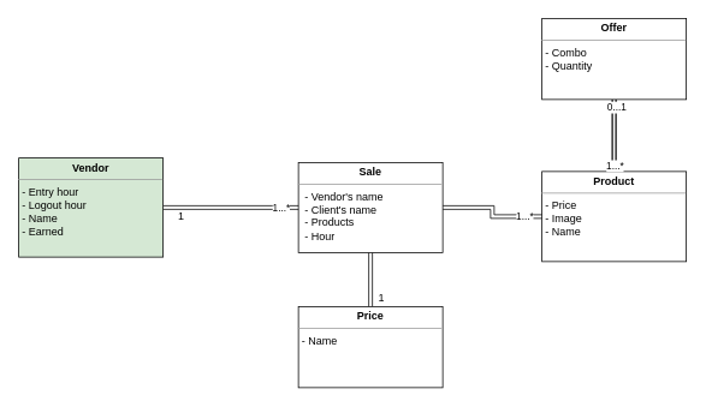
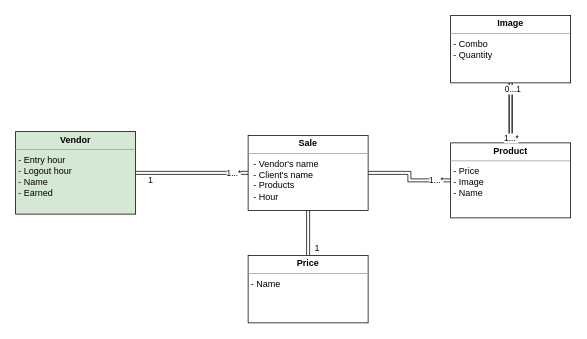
  <mxCell id="0" />
  <mxCell id="1" parent="0" />
  <mxCell id="2" style="edgeStyle=orthogonalEdgeStyle;rounded=0;orthogonalLoop=1;jettySize=auto;html=1;entryX=0.5;entryY=1;entryDx=0;entryDy=0;shape=link;" edge="1" parent="1" source="3" target="8"><mxGeometry relative="1" as="geometry" /></mxCell>
  <mxCell id="3" value="&lt;p style=&quot;margin:0px;margin-top:4px;text-align:center;&quot;&gt;&lt;b&gt;Price&lt;/b&gt;&lt;/p&gt;&lt;hr size=&quot;1&quot;&gt;&lt;p style=&quot;margin:0px;margin-left:4px;&quot;&gt;- Name&lt;/p&gt;&lt;p style=&quot;margin:0px;margin-left:4px;&quot;&gt;&lt;br&gt;&lt;/p&gt;" style="verticalAlign=top;align=left;overflow=fill;fontSize=12;fontFamily=Helvetica;html=1;" vertex="1" parent="1"><mxGeometry x="330" y="340" width="160" height="90" as="geometry" /></mxCell>
  <mxCell id="4" value="" style="edgeStyle=orthogonalEdgeStyle;shape=link;rounded=0;orthogonalLoop=1;jettySize=auto;html=1;" edge="1" parent="1" source="5" target="12"><mxGeometry relative="1" as="geometry" /></mxCell>
  <mxCell id="5" value="&lt;p style=&quot;margin:0px;margin-top:4px;text-align:center;&quot;&gt;&lt;b&gt;Product&lt;/b&gt;&lt;/p&gt;&lt;hr size=&quot;1&quot;&gt;&lt;p style=&quot;margin:0px;margin-left:4px;&quot;&gt;- Price&lt;/p&gt;&lt;p style=&quot;margin:0px;margin-left:4px;&quot;&gt;- Image&lt;/p&gt;&lt;p style=&quot;margin:0px;margin-left:4px;&quot;&gt;- Name&lt;/p&gt;" style="verticalAlign=top;align=left;overflow=fill;fontSize=12;fontFamily=Helvetica;html=1;" vertex="1" parent="1"><mxGeometry x="600" y="190" width="160" height="100" as="geometry" /></mxCell>
  <mxCell id="6" style="edgeStyle=orthogonalEdgeStyle;rounded=0;orthogonalLoop=1;jettySize=auto;html=1;entryX=0;entryY=0.5;entryDx=0;entryDy=0;shape=link;" edge="1" parent="1" source="8" target="5"><mxGeometry relative="1" as="geometry" /></mxCell>
  <mxCell id="7" value="1...*" style="edgeLabel;html=1;align=center;verticalAlign=middle;resizable=0;points=[];" vertex="1" connectable="0" parent="6"><mxGeometry x="0.666" y="1" relative="1" as="geometry"><mxPoint as="offset" /></mxGeometry></mxCell>
  <mxCell id="8" value="&lt;p style=&quot;margin:0px;margin-top:4px;text-align:center;&quot;&gt;&lt;b&gt;Sale&lt;/b&gt;&lt;/p&gt;&lt;hr size=&quot;1&quot;&gt;&lt;p style=&quot;margin:0px;margin-left:4px;&quot;&gt;&amp;nbsp;- Vendor's name&lt;/p&gt;&lt;p style=&quot;margin:0px;margin-left:4px;&quot;&gt;&amp;nbsp;- Client's name&lt;/p&gt;&lt;p style=&quot;margin:0px;margin-left:4px;&quot;&gt;&amp;nbsp;- Products&lt;/p&gt;&lt;p style=&quot;margin:0px;margin-left:4px;&quot;&gt;&amp;nbsp;- Hour&lt;/p&gt;" style="verticalAlign=top;align=left;overflow=fill;fontSize=12;fontFamily=Helvetica;html=1;" vertex="1" parent="1"><mxGeometry x="330" y="180" width="160" height="100" as="geometry" /></mxCell>
  <mxCell id="9" style="edgeStyle=orthogonalEdgeStyle;rounded=0;orthogonalLoop=1;jettySize=auto;html=1;shape=link;" edge="1" parent="1" source="12" target="5"><mxGeometry relative="1" as="geometry" /></mxCell>
  <mxCell id="10" value="0...1" style="edgeLabel;html=1;align=center;verticalAlign=middle;resizable=0;points=[];" vertex="1" connectable="0" parent="9"><mxGeometry x="-0.808" y="2" relative="1" as="geometry"><mxPoint as="offset" /></mxGeometry></mxCell>
  <mxCell id="11" value="1...*" style="edgeLabel;html=1;align=center;verticalAlign=middle;resizable=0;points=[];" vertex="1" connectable="0" parent="9"><mxGeometry x="0.84" y="2" relative="1" as="geometry"><mxPoint x="-2" y="-1" as="offset" /></mxGeometry></mxCell>
- <mxCell id="12" value="&lt;p style=&quot;margin:0px;margin-top:4px;text-align:center;&quot;&gt;&lt;b&gt;Offer&lt;/b&gt;&lt;/p&gt;&lt;hr size=&quot;1&quot;&gt;&lt;p style=&quot;margin:0px;margin-left:4px;&quot;&gt;- Combo&lt;/p&gt;&lt;p style=&quot;margin:0px;margin-left:4px;&quot;&gt;- Quantity&lt;/p&gt;&lt;p style=&quot;margin:0px;margin-left:4px;&quot;&gt;&lt;br&gt;&lt;/p&gt;" style="verticalAlign=top;align=left;overflow=fill;fontSize=12;fontFamily=Helvetica;html=1;" vertex="1" parent="1"><mxGeometry x="600" y="20" width="160" height="90" as="geometry" /></mxCell>
+ <mxCell id="12" value="&lt;p style=&quot;margin:0px;margin-top:4px;text-align:center;&quot;&gt;&lt;b&gt;Image&lt;/b&gt;&lt;/p&gt;&lt;hr size=&quot;1&quot;&gt;&lt;p style=&quot;margin:0px;margin-left:4px;&quot;&gt;- Combo&lt;/p&gt;&lt;p style=&quot;margin:0px;margin-left:4px;&quot;&gt;- Quantity&lt;/p&gt;&lt;p style=&quot;margin:0px;margin-left:4px;&quot;&gt;&lt;br&gt;&lt;/p&gt;" style="verticalAlign=top;align=left;overflow=fill;fontSize=12;fontFamily=Helvetica;html=1;" vertex="1" parent="1"><mxGeometry x="600" y="20" width="160" height="90" as="geometry" /></mxCell>
  <mxCell id="13" style="edgeStyle=orthogonalEdgeStyle;rounded=0;orthogonalLoop=1;jettySize=auto;html=1;shape=link;" edge="1" parent="1" source="15" target="8"><mxGeometry relative="1" as="geometry" /></mxCell>
  <mxCell id="14" value="1...*" style="edgeLabel;html=1;align=center;verticalAlign=middle;resizable=0;points=[];" vertex="1" connectable="0" parent="13"><mxGeometry x="-0.368" y="1" relative="1" as="geometry"><mxPoint x="83" y="1" as="offset" /></mxGeometry></mxCell>
  <mxCell id="15" value="&lt;p style=&quot;margin:0px;margin-top:4px;text-align:center;&quot;&gt;&lt;b&gt;Vendor&lt;/b&gt;&lt;/p&gt;&lt;hr size=&quot;1&quot;&gt;&lt;p style=&quot;margin:0px;margin-left:4px;&quot;&gt;- Entry hour&lt;/p&gt;&lt;p style=&quot;margin:0px;margin-left:4px;&quot;&gt;- Logout hour&lt;/p&gt;&lt;p style=&quot;margin:0px;margin-left:4px;&quot;&gt;- Name&lt;/p&gt;&lt;p style=&quot;margin:0px;margin-left:4px;&quot;&gt;- Earned&lt;/p&gt;" style="verticalAlign=top;align=left;overflow=fill;fontSize=12;fontFamily=Helvetica;html=1;fillColor=#d5e8d4;" vertex="1" parent="1"><mxGeometry x="20" y="175" width="160" height="110" as="geometry" /></mxCell>
  <mxCell id="16" value="1" style="text;html=1;align=center;verticalAlign=middle;resizable=0;points=[];autosize=1;strokeColor=none;fillColor=none;" vertex="1" parent="1"><mxGeometry x="190" y="230" width="20" height="20" as="geometry" /></mxCell>
  <mxCell id="17" value="1" style="text;html=1;align=center;verticalAlign=middle;resizable=0;points=[];autosize=1;strokeColor=none;fillColor=none;" vertex="1" parent="1"><mxGeometry x="412" y="320" width="20" height="20" as="geometry" /></mxCell>
